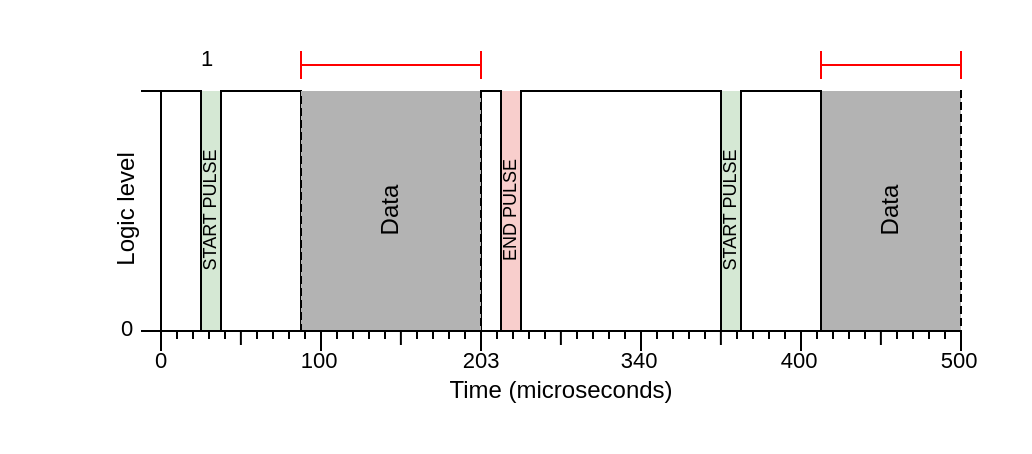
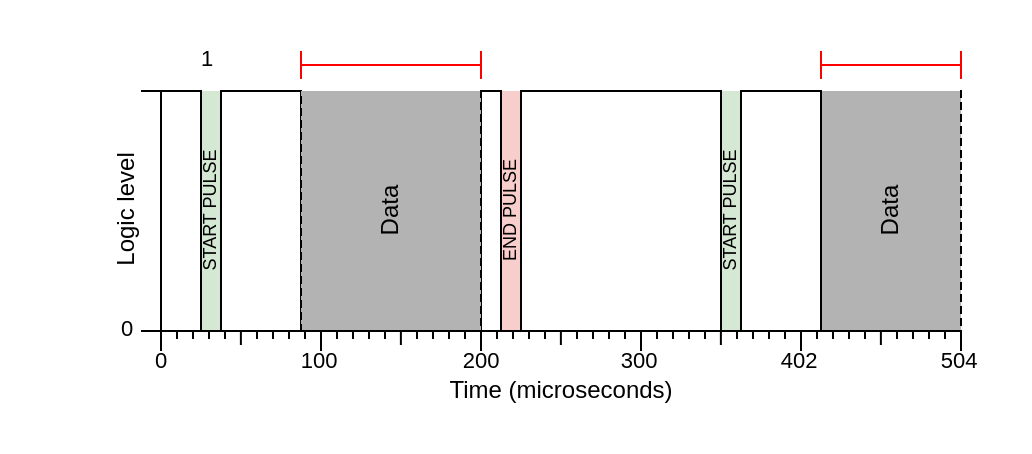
  <mxCell id="0" />
  <mxCell id="1" parent="0" />
  <mxCell id="2" value="Data" style="shape=partialRectangle;whiteSpace=wrap;html=1;bottom=0;right=1;left=1;top=1;fillColor=#B3B3B3;routingCenterX=-0.5;shadow=0;strokeColor=#000000;rotation=0;horizontal=0;direction=west;dashed=1;" parent="1" vertex="1"><mxGeometry x="410" y="45" width="70" height="120" as="geometry" /></mxCell>
  <mxCell id="3" value="" style="shape=partialRectangle;whiteSpace=wrap;html=1;bottom=1;right=1;left=1;top=0;fillColor=#FFFFFF;routingCenterX=-0.5;shadow=0;strokeColor=#000000;rotation=0;horizontal=1;direction=west;" parent="1" vertex="1"><mxGeometry x="80" y="45" width="20" height="120" as="geometry" /></mxCell>
  <mxCell id="4" value="START PULSE" style="shape=partialRectangle;whiteSpace=wrap;html=1;bottom=0;right=1;left=1;top=1;fillColor=#d5e8d4;routingCenterX=-0.5;shadow=0;strokeColor=#000000;rotation=0;horizontal=0;direction=west;fontSize=9;" parent="1" vertex="1"><mxGeometry x="100" y="45" width="10" height="120" as="geometry" /></mxCell>
  <mxCell id="5" value="" style="shape=partialRectangle;whiteSpace=wrap;html=1;bottom=1;right=1;left=1;top=0;fillColor=#FFFFFF;routingCenterX=-0.5;shadow=0;strokeColor=#000000;rotation=0;horizontal=1;direction=west;" parent="1" vertex="1"><mxGeometry x="110" y="45" width="40" height="120" as="geometry" /></mxCell>
  <mxCell id="6" value="" style="shape=partialRectangle;whiteSpace=wrap;html=1;bottom=1;right=1;left=1;top=0;fillColor=#FFFFFF;routingCenterX=-0.5;shadow=0;strokeColor=#000000;rotation=0;horizontal=1;direction=west;" parent="1" vertex="1"><mxGeometry x="240" y="45" width="10" height="120" as="geometry" /></mxCell>
  <mxCell id="7" value="" style="shape=partialRectangle;whiteSpace=wrap;html=1;bottom=1;right=1;left=1;top=0;fillColor=#FFFFFF;routingCenterX=-0.5;shadow=0;strokeColor=#000000;rotation=0;horizontal=1;direction=west;" parent="1" vertex="1"><mxGeometry x="260" y="45" width="100" height="120" as="geometry" /></mxCell>
  <mxCell id="8" value="" style="shape=partialRectangle;whiteSpace=wrap;html=1;bottom=1;right=1;left=1;top=0;fillColor=#FFFFFF;routingCenterX=-0.5;shadow=0;strokeColor=#000000;rotation=0;horizontal=1;direction=west;" parent="1" vertex="1"><mxGeometry x="370" y="45" width="40" height="120" as="geometry" /></mxCell>
  <mxCell id="9" value="Data" style="shape=partialRectangle;whiteSpace=wrap;html=1;bottom=0;right=1;left=1;top=1;fillColor=#B3B3B3;routingCenterX=-0.5;shadow=0;strokeColor=#000000;rotation=0;horizontal=0;direction=west;dashed=1;" parent="1" vertex="1"><mxGeometry x="150" y="45" width="90" height="120" as="geometry" /></mxCell>
  <mxCell id="10" value="END PULSE" style="shape=partialRectangle;whiteSpace=wrap;html=1;bottom=0;right=1;left=1;top=1;fillColor=#f8cecc;routingCenterX=-0.5;shadow=0;strokeColor=#000000;rotation=0;horizontal=0;direction=west;fontSize=9;" parent="1" vertex="1"><mxGeometry x="250" y="45" width="10" height="120" as="geometry" /></mxCell>
  <mxCell id="11" value="START PULSE" style="shape=partialRectangle;whiteSpace=wrap;html=1;bottom=0;right=1;left=1;top=1;fillColor=#d5e8d4;routingCenterX=-0.5;shadow=0;strokeColor=#000000;rotation=0;horizontal=0;direction=west;verticalAlign=middle;fontSize=9;" parent="1" vertex="1"><mxGeometry x="360" y="45" width="10" height="120" as="geometry" /></mxCell>
  <mxCell id="12" value="" style="shape=crossbar;whiteSpace=wrap;html=1;rounded=1;strokeColor=#000000;fillColor=#B3B3B3;rotation=-90;" parent="1" vertex="1"><mxGeometry x="20" y="95" width="120" height="20" as="geometry" /></mxCell>
  <mxCell id="13" value="" style="group" parent="1" vertex="1" connectable="0"><mxGeometry x="80" y="164.5" width="80" height="10.5" as="geometry" /></mxCell>
  <mxCell id="14" value="" style="endArrow=none;html=1;fontSize=11;" parent="13" edge="1"><mxGeometry width="50" height="50" relative="1" as="geometry"><mxPoint x="24" y="4.5" as="sourcePoint" /><mxPoint x="24.0" y="0.5" as="targetPoint" /></mxGeometry></mxCell>
  <mxCell id="15" value="" style="endArrow=none;html=1;fontSize=11;endSize=6;startSize=6;" parent="13" edge="1"><mxGeometry width="50" height="50" relative="1" as="geometry"><mxPoint x="39.94" y="7.5" as="sourcePoint" /><mxPoint x="39.94" y="0.5" as="targetPoint" /></mxGeometry></mxCell>
  <mxCell id="16" value="" style="endArrow=none;html=1;fontSize=11;" parent="13" edge="1"><mxGeometry width="50" height="50" relative="1" as="geometry"><mxPoint y="0.5" as="sourcePoint" /><mxPoint x="80" y="0.5" as="targetPoint" /></mxGeometry></mxCell>
  <mxCell id="17" value="" style="endArrow=none;html=1;fontSize=11;" parent="13" edge="1"><mxGeometry width="50" height="50" relative="1" as="geometry"><mxPoint y="10.5" as="sourcePoint" /><mxPoint as="targetPoint" /></mxGeometry></mxCell>
  <mxCell id="18" value="" style="endArrow=none;html=1;fontSize=11;" parent="13" edge="1"><mxGeometry width="50" height="50" relative="1" as="geometry"><mxPoint x="32" y="4.5" as="sourcePoint" /><mxPoint x="32.0" y="0.5" as="targetPoint" /></mxGeometry></mxCell>
  <mxCell id="19" value="" style="endArrow=none;html=1;fontSize=11;" parent="13" edge="1"><mxGeometry width="50" height="50" relative="1" as="geometry"><mxPoint x="16" y="4.5" as="sourcePoint" /><mxPoint x="16.0" y="0.5" as="targetPoint" /></mxGeometry></mxCell>
  <mxCell id="20" value="" style="endArrow=none;html=1;fontSize=11;" parent="13" edge="1"><mxGeometry width="50" height="50" relative="1" as="geometry"><mxPoint x="8" y="4.5" as="sourcePoint" /><mxPoint x="8.0" y="0.5" as="targetPoint" /></mxGeometry></mxCell>
  <mxCell id="21" value="" style="endArrow=none;html=1;fontSize=11;" parent="13" edge="1"><mxGeometry width="50" height="50" relative="1" as="geometry"><mxPoint x="80" y="10.5" as="sourcePoint" /><mxPoint x="80" as="targetPoint" /></mxGeometry></mxCell>
  <mxCell id="22" value="" style="endArrow=none;html=1;fontSize=11;" parent="13" edge="1"><mxGeometry width="50" height="50" relative="1" as="geometry"><mxPoint x="64" y="4.5" as="sourcePoint" /><mxPoint x="64.0" y="0.5" as="targetPoint" /></mxGeometry></mxCell>
  <mxCell id="23" value="" style="endArrow=none;html=1;fontSize=11;" parent="13" edge="1"><mxGeometry width="50" height="50" relative="1" as="geometry"><mxPoint x="72" y="4.5" as="sourcePoint" /><mxPoint x="72.0" y="0.5" as="targetPoint" /></mxGeometry></mxCell>
  <mxCell id="24" value="" style="endArrow=none;html=1;fontSize=11;" parent="13" edge="1"><mxGeometry width="50" height="50" relative="1" as="geometry"><mxPoint x="56" y="4.5" as="sourcePoint" /><mxPoint x="56.0" y="0.5" as="targetPoint" /></mxGeometry></mxCell>
  <mxCell id="25" value="" style="endArrow=none;html=1;fontSize=11;" parent="13" edge="1"><mxGeometry width="50" height="50" relative="1" as="geometry"><mxPoint x="48" y="4.5" as="sourcePoint" /><mxPoint x="48.0" y="0.5" as="targetPoint" /></mxGeometry></mxCell>
  <mxCell id="26" value="" style="group" parent="1" vertex="1" connectable="0"><mxGeometry x="160" y="164.5" width="80" height="10.5" as="geometry" /></mxCell>
  <mxCell id="27" value="" style="endArrow=none;html=1;fontSize=11;" parent="26" edge="1"><mxGeometry width="50" height="50" relative="1" as="geometry"><mxPoint x="24" y="4.5" as="sourcePoint" /><mxPoint x="24.0" y="0.5" as="targetPoint" /></mxGeometry></mxCell>
  <mxCell id="28" value="" style="endArrow=none;html=1;fontSize=11;endSize=6;startSize=6;" parent="26" edge="1"><mxGeometry width="50" height="50" relative="1" as="geometry"><mxPoint x="39.94" y="7.5" as="sourcePoint" /><mxPoint x="39.94" y="0.5" as="targetPoint" /></mxGeometry></mxCell>
  <mxCell id="29" value="" style="endArrow=none;html=1;fontSize=11;" parent="26" edge="1"><mxGeometry width="50" height="50" relative="1" as="geometry"><mxPoint y="0.5" as="sourcePoint" /><mxPoint x="80" y="0.5" as="targetPoint" /></mxGeometry></mxCell>
  <mxCell id="30" value="" style="endArrow=none;html=1;fontSize=11;" parent="26" edge="1"><mxGeometry width="50" height="50" relative="1" as="geometry"><mxPoint y="10.5" as="sourcePoint" /><mxPoint as="targetPoint" /></mxGeometry></mxCell>
  <mxCell id="31" value="" style="endArrow=none;html=1;fontSize=11;" parent="26" edge="1"><mxGeometry width="50" height="50" relative="1" as="geometry"><mxPoint x="32" y="4.5" as="sourcePoint" /><mxPoint x="32.0" y="0.5" as="targetPoint" /></mxGeometry></mxCell>
  <mxCell id="32" value="" style="endArrow=none;html=1;fontSize=11;" parent="26" edge="1"><mxGeometry width="50" height="50" relative="1" as="geometry"><mxPoint x="16" y="4.5" as="sourcePoint" /><mxPoint x="16.0" y="0.5" as="targetPoint" /></mxGeometry></mxCell>
  <mxCell id="33" value="" style="endArrow=none;html=1;fontSize=11;" parent="26" edge="1"><mxGeometry width="50" height="50" relative="1" as="geometry"><mxPoint x="8" y="4.5" as="sourcePoint" /><mxPoint x="8.0" y="0.5" as="targetPoint" /></mxGeometry></mxCell>
  <mxCell id="34" value="" style="endArrow=none;html=1;fontSize=11;" parent="26" edge="1"><mxGeometry width="50" height="50" relative="1" as="geometry"><mxPoint x="80" y="10.5" as="sourcePoint" /><mxPoint x="80" as="targetPoint" /></mxGeometry></mxCell>
  <mxCell id="35" value="" style="endArrow=none;html=1;fontSize=11;" parent="26" edge="1"><mxGeometry width="50" height="50" relative="1" as="geometry"><mxPoint x="64" y="4.5" as="sourcePoint" /><mxPoint x="64.0" y="0.5" as="targetPoint" /></mxGeometry></mxCell>
  <mxCell id="36" value="" style="endArrow=none;html=1;fontSize=11;" parent="26" edge="1"><mxGeometry width="50" height="50" relative="1" as="geometry"><mxPoint x="72" y="4.5" as="sourcePoint" /><mxPoint x="72.0" y="0.5" as="targetPoint" /></mxGeometry></mxCell>
  <mxCell id="37" value="" style="endArrow=none;html=1;fontSize=11;" parent="26" edge="1"><mxGeometry width="50" height="50" relative="1" as="geometry"><mxPoint x="56" y="4.5" as="sourcePoint" /><mxPoint x="56.0" y="0.5" as="targetPoint" /></mxGeometry></mxCell>
  <mxCell id="38" value="" style="endArrow=none;html=1;fontSize=11;" parent="26" edge="1"><mxGeometry width="50" height="50" relative="1" as="geometry"><mxPoint x="48" y="4.5" as="sourcePoint" /><mxPoint x="48.0" y="0.5" as="targetPoint" /></mxGeometry></mxCell>
  <mxCell id="39" value="" style="group" parent="1" vertex="1" connectable="0"><mxGeometry x="240" y="164.5" width="80" height="10.5" as="geometry" /></mxCell>
  <mxCell id="40" value="" style="endArrow=none;html=1;fontSize=11;" parent="39" edge="1"><mxGeometry width="50" height="50" relative="1" as="geometry"><mxPoint x="24" y="4.5" as="sourcePoint" /><mxPoint x="24.0" y="0.5" as="targetPoint" /></mxGeometry></mxCell>
  <mxCell id="41" value="" style="endArrow=none;html=1;fontSize=11;endSize=6;startSize=6;" parent="39" edge="1"><mxGeometry width="50" height="50" relative="1" as="geometry"><mxPoint x="39.94" y="7.5" as="sourcePoint" /><mxPoint x="39.94" y="0.5" as="targetPoint" /></mxGeometry></mxCell>
  <mxCell id="42" value="" style="endArrow=none;html=1;fontSize=11;" parent="39" edge="1"><mxGeometry width="50" height="50" relative="1" as="geometry"><mxPoint y="0.5" as="sourcePoint" /><mxPoint x="80" y="0.5" as="targetPoint" /></mxGeometry></mxCell>
  <mxCell id="43" value="" style="endArrow=none;html=1;fontSize=11;" parent="39" edge="1"><mxGeometry width="50" height="50" relative="1" as="geometry"><mxPoint y="10.5" as="sourcePoint" /><mxPoint as="targetPoint" /></mxGeometry></mxCell>
  <mxCell id="44" value="" style="endArrow=none;html=1;fontSize=11;" parent="39" edge="1"><mxGeometry width="50" height="50" relative="1" as="geometry"><mxPoint x="32" y="4.5" as="sourcePoint" /><mxPoint x="32.0" y="0.5" as="targetPoint" /></mxGeometry></mxCell>
  <mxCell id="45" value="" style="endArrow=none;html=1;fontSize=11;" parent="39" edge="1"><mxGeometry width="50" height="50" relative="1" as="geometry"><mxPoint x="16" y="4.5" as="sourcePoint" /><mxPoint x="16.0" y="0.5" as="targetPoint" /></mxGeometry></mxCell>
  <mxCell id="46" value="" style="endArrow=none;html=1;fontSize=11;" parent="39" edge="1"><mxGeometry width="50" height="50" relative="1" as="geometry"><mxPoint x="8" y="4.5" as="sourcePoint" /><mxPoint x="8.0" y="0.5" as="targetPoint" /></mxGeometry></mxCell>
  <mxCell id="47" value="" style="endArrow=none;html=1;fontSize=11;" parent="39" edge="1"><mxGeometry width="50" height="50" relative="1" as="geometry"><mxPoint x="80" y="10.5" as="sourcePoint" /><mxPoint x="80" as="targetPoint" /></mxGeometry></mxCell>
  <mxCell id="48" value="" style="endArrow=none;html=1;fontSize=11;" parent="39" edge="1"><mxGeometry width="50" height="50" relative="1" as="geometry"><mxPoint x="64" y="4.5" as="sourcePoint" /><mxPoint x="64.0" y="0.5" as="targetPoint" /></mxGeometry></mxCell>
  <mxCell id="49" value="" style="endArrow=none;html=1;fontSize=11;" parent="39" edge="1"><mxGeometry width="50" height="50" relative="1" as="geometry"><mxPoint x="72" y="4.5" as="sourcePoint" /><mxPoint x="72.0" y="0.5" as="targetPoint" /></mxGeometry></mxCell>
  <mxCell id="50" value="" style="endArrow=none;html=1;fontSize=11;" parent="39" edge="1"><mxGeometry width="50" height="50" relative="1" as="geometry"><mxPoint x="56" y="4.5" as="sourcePoint" /><mxPoint x="56.0" y="0.5" as="targetPoint" /></mxGeometry></mxCell>
  <mxCell id="51" value="" style="endArrow=none;html=1;fontSize=11;" parent="39" edge="1"><mxGeometry width="50" height="50" relative="1" as="geometry"><mxPoint x="48" y="4.5" as="sourcePoint" /><mxPoint x="48.0" y="0.5" as="targetPoint" /></mxGeometry></mxCell>
  <mxCell id="52" value="" style="group" parent="1" vertex="1" connectable="0"><mxGeometry x="320" y="164.5" width="80" height="10.5" as="geometry" /></mxCell>
  <mxCell id="53" value="" style="endArrow=none;html=1;fontSize=11;" parent="52" edge="1"><mxGeometry width="50" height="50" relative="1" as="geometry"><mxPoint x="24" y="4.5" as="sourcePoint" /><mxPoint x="24.0" y="0.5" as="targetPoint" /></mxGeometry></mxCell>
  <mxCell id="54" value="" style="endArrow=none;html=1;fontSize=11;endSize=6;startSize=6;" parent="52" edge="1"><mxGeometry width="50" height="50" relative="1" as="geometry"><mxPoint x="39.94" y="7.5" as="sourcePoint" /><mxPoint x="39.94" y="0.5" as="targetPoint" /></mxGeometry></mxCell>
  <mxCell id="55" value="" style="endArrow=none;html=1;fontSize=11;" parent="52" edge="1"><mxGeometry width="50" height="50" relative="1" as="geometry"><mxPoint y="0.5" as="sourcePoint" /><mxPoint x="80" y="0.5" as="targetPoint" /></mxGeometry></mxCell>
  <mxCell id="56" value="" style="endArrow=none;html=1;fontSize=11;" parent="52" edge="1"><mxGeometry width="50" height="50" relative="1" as="geometry"><mxPoint y="10.5" as="sourcePoint" /><mxPoint as="targetPoint" /></mxGeometry></mxCell>
  <mxCell id="57" value="" style="endArrow=none;html=1;fontSize=11;" parent="52" edge="1"><mxGeometry width="50" height="50" relative="1" as="geometry"><mxPoint x="32" y="4.5" as="sourcePoint" /><mxPoint x="32.0" y="0.5" as="targetPoint" /></mxGeometry></mxCell>
  <mxCell id="58" value="" style="endArrow=none;html=1;fontSize=11;" parent="52" edge="1"><mxGeometry width="50" height="50" relative="1" as="geometry"><mxPoint x="16" y="4.5" as="sourcePoint" /><mxPoint x="16.0" y="0.5" as="targetPoint" /></mxGeometry></mxCell>
  <mxCell id="59" value="" style="endArrow=none;html=1;fontSize=11;" parent="52" edge="1"><mxGeometry width="50" height="50" relative="1" as="geometry"><mxPoint x="8" y="4.5" as="sourcePoint" /><mxPoint x="8.0" y="0.5" as="targetPoint" /></mxGeometry></mxCell>
  <mxCell id="60" value="" style="endArrow=none;html=1;fontSize=11;" parent="52" edge="1"><mxGeometry width="50" height="50" relative="1" as="geometry"><mxPoint x="80" y="10.5" as="sourcePoint" /><mxPoint x="80" as="targetPoint" /></mxGeometry></mxCell>
  <mxCell id="61" value="" style="endArrow=none;html=1;fontSize=11;" parent="52" edge="1"><mxGeometry width="50" height="50" relative="1" as="geometry"><mxPoint x="64" y="4.5" as="sourcePoint" /><mxPoint x="64.0" y="0.5" as="targetPoint" /></mxGeometry></mxCell>
  <mxCell id="62" value="" style="endArrow=none;html=1;fontSize=11;" parent="52" edge="1"><mxGeometry width="50" height="50" relative="1" as="geometry"><mxPoint x="72" y="4.5" as="sourcePoint" /><mxPoint x="72.0" y="0.5" as="targetPoint" /></mxGeometry></mxCell>
  <mxCell id="63" value="" style="endArrow=none;html=1;fontSize=11;" parent="52" edge="1"><mxGeometry width="50" height="50" relative="1" as="geometry"><mxPoint x="56" y="4.5" as="sourcePoint" /><mxPoint x="56.0" y="0.5" as="targetPoint" /></mxGeometry></mxCell>
  <mxCell id="64" value="" style="endArrow=none;html=1;fontSize=11;" parent="52" edge="1"><mxGeometry width="50" height="50" relative="1" as="geometry"><mxPoint x="48" y="4.5" as="sourcePoint" /><mxPoint x="48.0" y="0.5" as="targetPoint" /></mxGeometry></mxCell>
  <mxCell id="65" value="" style="group" parent="1" vertex="1" connectable="0"><mxGeometry x="400" y="164.5" width="80" height="10.5" as="geometry" /></mxCell>
  <mxCell id="66" value="" style="endArrow=none;html=1;fontSize=11;" parent="65" edge="1"><mxGeometry width="50" height="50" relative="1" as="geometry"><mxPoint x="24" y="4.5" as="sourcePoint" /><mxPoint x="24.0" y="0.5" as="targetPoint" /></mxGeometry></mxCell>
  <mxCell id="67" value="" style="endArrow=none;html=1;fontSize=11;endSize=6;startSize=6;" parent="65" edge="1"><mxGeometry width="50" height="50" relative="1" as="geometry"><mxPoint x="39.94" y="7.5" as="sourcePoint" /><mxPoint x="39.94" y="0.5" as="targetPoint" /></mxGeometry></mxCell>
  <mxCell id="68" value="" style="endArrow=none;html=1;fontSize=11;" parent="65" edge="1"><mxGeometry width="50" height="50" relative="1" as="geometry"><mxPoint y="0.5" as="sourcePoint" /><mxPoint x="80" y="0.5" as="targetPoint" /></mxGeometry></mxCell>
  <mxCell id="69" value="" style="endArrow=none;html=1;fontSize=11;" parent="65" edge="1"><mxGeometry width="50" height="50" relative="1" as="geometry"><mxPoint y="10.5" as="sourcePoint" /><mxPoint as="targetPoint" /></mxGeometry></mxCell>
  <mxCell id="70" value="" style="endArrow=none;html=1;fontSize=11;" parent="65" edge="1"><mxGeometry width="50" height="50" relative="1" as="geometry"><mxPoint x="32" y="4.5" as="sourcePoint" /><mxPoint x="32.0" y="0.5" as="targetPoint" /></mxGeometry></mxCell>
  <mxCell id="71" value="" style="endArrow=none;html=1;fontSize=11;" parent="65" edge="1"><mxGeometry width="50" height="50" relative="1" as="geometry"><mxPoint x="16" y="4.5" as="sourcePoint" /><mxPoint x="16.0" y="0.5" as="targetPoint" /></mxGeometry></mxCell>
  <mxCell id="72" value="" style="endArrow=none;html=1;fontSize=11;" parent="65" edge="1"><mxGeometry width="50" height="50" relative="1" as="geometry"><mxPoint x="8" y="4.5" as="sourcePoint" /><mxPoint x="8.0" y="0.5" as="targetPoint" /></mxGeometry></mxCell>
  <mxCell id="73" value="" style="endArrow=none;html=1;fontSize=11;" parent="65" edge="1"><mxGeometry width="50" height="50" relative="1" as="geometry"><mxPoint x="80" y="10.5" as="sourcePoint" /><mxPoint x="80" as="targetPoint" /></mxGeometry></mxCell>
  <mxCell id="74" value="" style="endArrow=none;html=1;fontSize=11;" parent="65" edge="1"><mxGeometry width="50" height="50" relative="1" as="geometry"><mxPoint x="64" y="4.5" as="sourcePoint" /><mxPoint x="64.0" y="0.5" as="targetPoint" /></mxGeometry></mxCell>
  <mxCell id="75" value="" style="endArrow=none;html=1;fontSize=11;" parent="65" edge="1"><mxGeometry width="50" height="50" relative="1" as="geometry"><mxPoint x="72" y="4.5" as="sourcePoint" /><mxPoint x="72.0" y="0.5" as="targetPoint" /></mxGeometry></mxCell>
  <mxCell id="76" value="" style="endArrow=none;html=1;fontSize=11;" parent="65" edge="1"><mxGeometry width="50" height="50" relative="1" as="geometry"><mxPoint x="56" y="4.5" as="sourcePoint" /><mxPoint x="56.0" y="0.5" as="targetPoint" /></mxGeometry></mxCell>
  <mxCell id="77" value="" style="endArrow=none;html=1;fontSize=11;" parent="65" edge="1"><mxGeometry width="50" height="50" relative="1" as="geometry"><mxPoint x="48" y="4.5" as="sourcePoint" /><mxPoint x="48.0" y="0.5" as="targetPoint" /></mxGeometry></mxCell>
  <mxCell id="78" value="1" style="text;html=1;align=center;verticalAlign=middle;resizable=0;points=[];autosize=1;fontSize=11;" parent="1" vertex="1"><mxGeometry x="94" y="20" width="18" height="18" as="geometry" /></mxCell>
  <mxCell id="79" value="0" style="text;html=1;align=center;verticalAlign=middle;resizable=0;points=[];autosize=1;fontSize=11;" parent="1" vertex="1"><mxGeometry x="54" y="155" width="18" height="18" as="geometry" /></mxCell>
  <mxCell id="80" value="0" style="text;html=1;align=center;verticalAlign=middle;resizable=0;points=[];autosize=1;fontSize=11;" parent="1" vertex="1"><mxGeometry x="71" y="171" width="18" height="18" as="geometry" /></mxCell>
  <mxCell id="81" value="100&lt;br&gt;" style="text;html=1;align=center;verticalAlign=middle;resizable=0;points=[];autosize=1;fontSize=11;" parent="1" vertex="1"><mxGeometry x="144" y="171" width="30" height="18" as="geometry" /></mxCell>
- <mxCell id="82" value="203" style="text;html=1;align=center;verticalAlign=middle;resizable=0;points=[];autosize=1;fontSize=11;" parent="1" vertex="1"><mxGeometry x="225" y="171" width="30" height="18" as="geometry" /></mxCell>
- <mxCell id="83" value="340" style="text;html=1;align=center;verticalAlign=middle;resizable=0;points=[];autosize=1;fontSize=11;" parent="1" vertex="1"><mxGeometry x="304" y="171" width="30" height="18" as="geometry" /></mxCell>
- <mxCell id="84" value="400" style="text;html=1;align=center;verticalAlign=middle;resizable=0;points=[];autosize=1;fontSize=11;" parent="1" vertex="1"><mxGeometry x="384" y="171" width="30" height="18" as="geometry" /></mxCell>
- <mxCell id="85" value="500" style="text;html=1;align=center;verticalAlign=middle;resizable=0;points=[];autosize=1;fontSize=11;" parent="1" vertex="1"><mxGeometry x="464" y="171" width="30" height="18" as="geometry" /></mxCell>
+ <mxCell id="82" value="200" style="text;html=1;align=center;verticalAlign=middle;resizable=0;points=[];autosize=1;fontSize=11;" parent="1" vertex="1"><mxGeometry x="225" y="171" width="30" height="18" as="geometry" /></mxCell>
+ <mxCell id="83" value="300" style="text;html=1;align=center;verticalAlign=middle;resizable=0;points=[];autosize=1;fontSize=11;" parent="1" vertex="1"><mxGeometry x="304" y="171" width="30" height="18" as="geometry" /></mxCell>
+ <mxCell id="84" value="402" style="text;html=1;align=center;verticalAlign=middle;resizable=0;points=[];autosize=1;fontSize=11;" parent="1" vertex="1"><mxGeometry x="384" y="171" width="30" height="18" as="geometry" /></mxCell>
+ <mxCell id="85" value="504" style="text;html=1;align=center;verticalAlign=middle;resizable=0;points=[];autosize=1;fontSize=11;" parent="1" vertex="1"><mxGeometry x="464" y="171" width="30" height="18" as="geometry" /></mxCell>
  <mxCell id="86" value="Time (microseconds)" style="text;html=1;align=center;verticalAlign=middle;resizable=0;points=[];autosize=1;" parent="1" vertex="1"><mxGeometry x="218" y="185" width="124" height="20" as="geometry" /></mxCell>
  <mxCell id="87" value="Logic level" style="text;html=1;align=center;verticalAlign=middle;resizable=0;points=[];autosize=1;rotation=-90;" parent="1" vertex="1"><mxGeometry x="29" y="95" width="68" height="20" as="geometry" /></mxCell>
  <mxCell id="88" value="" style="shape=crossbar;whiteSpace=wrap;html=1;rounded=1;strokeColor=#FF0000;" vertex="1" parent="1"><mxGeometry x="150" y="25" width="90" height="14" as="geometry" /></mxCell>
  <mxCell id="89" value="" style="shape=crossbar;whiteSpace=wrap;html=1;rounded=1;strokeColor=#FF0000;" vertex="1" parent="1"><mxGeometry x="410" y="25" width="70" height="14" as="geometry" /></mxCell>
